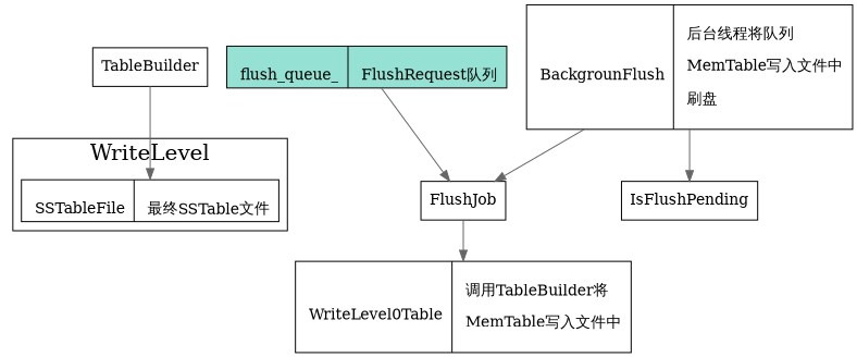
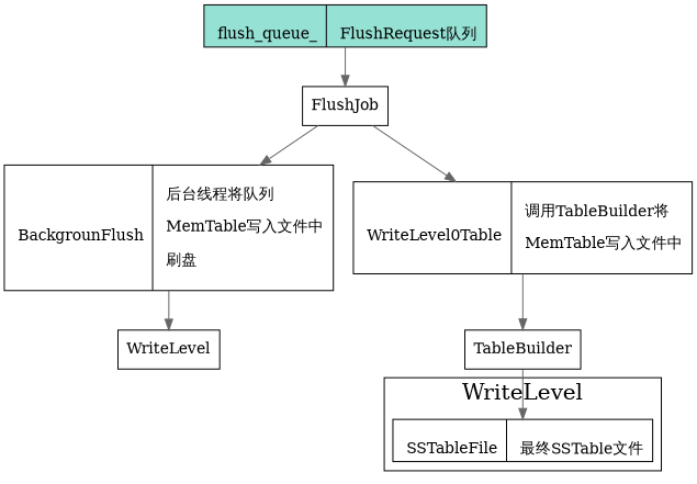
  digraph {
    newrank=true
    rankdir=TB
    node [shape=record]
    edge [color=gray40]
    n1 [label="{{\n      SSTableFile|\n      最终SSTable文件\n    }}"]
    n2 [label="{{\n      BackgrounFlush|\n      后台线程将队列\l \n      MemTable写入文件中\l\n      刷盘\l\n    }}"]
    FlushJob [shape=box]
-   IsFlushPending [shape=box]
+   IsFlushPending [shape=box label=WriteLevel]
    n5 [label="{{\n      WriteLevel0Table|\n      调用TableBuilder将\l \n      MemTable写入文件中\l\n    }}"]
    TableBuilder [shape=box]
    n7 [fillcolor="#95e1d3" label="{{\n      flush_queue_|\n      FlushRequest队列\n    }}" style=filled]
    subgraph cluster_1 {
      fontsize=20
      label=WriteLevel
      n1
    }
-   n2 -> FlushJob
+   FlushJob -> n2
    n2 -> IsFlushPending
    FlushJob -> n5
+   n5 -> TableBuilder
    TableBuilder -> n1
    n7 -> FlushJob
  }
